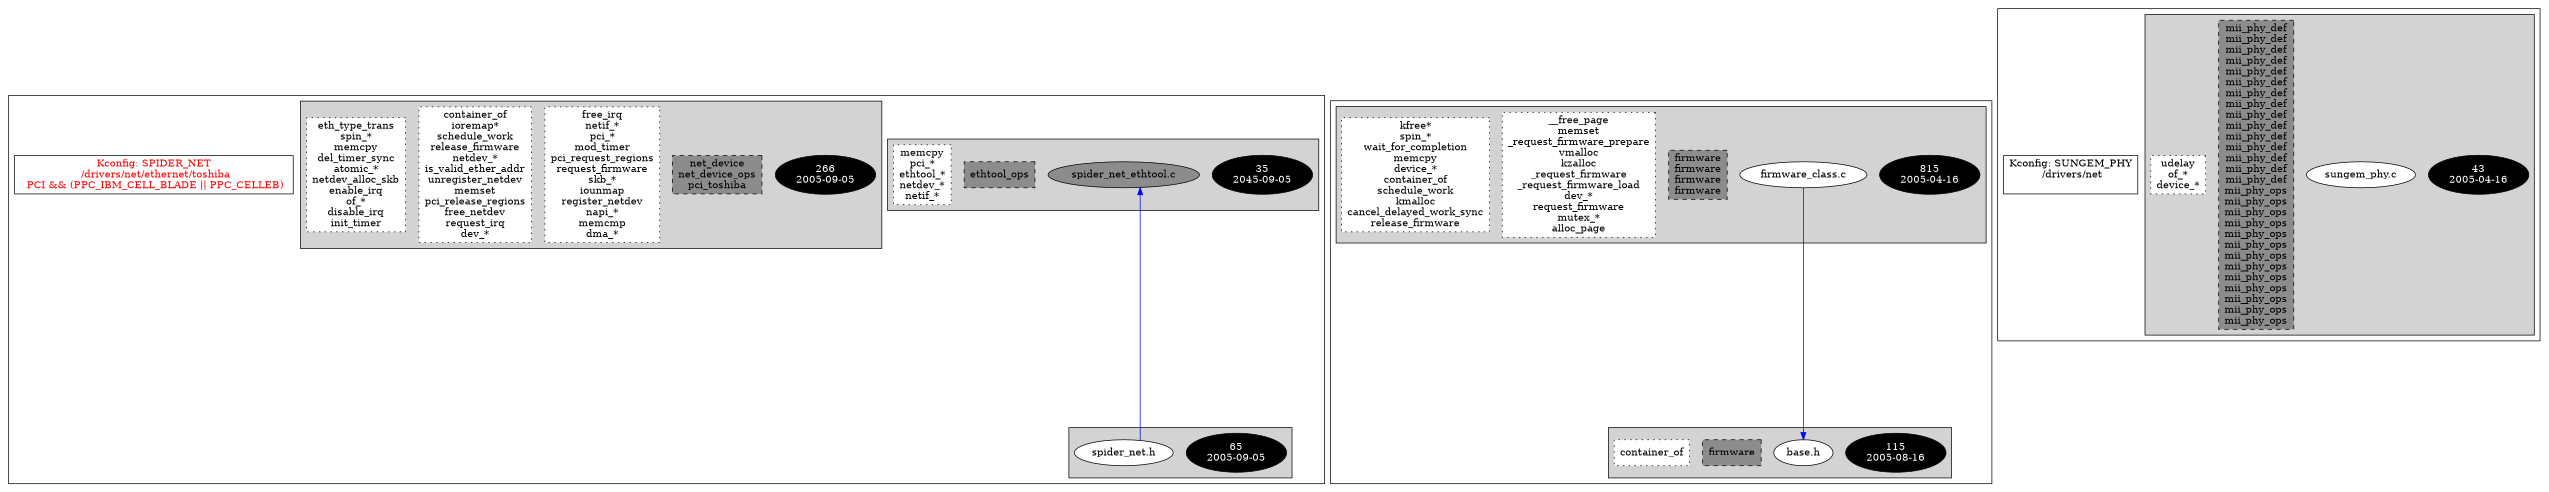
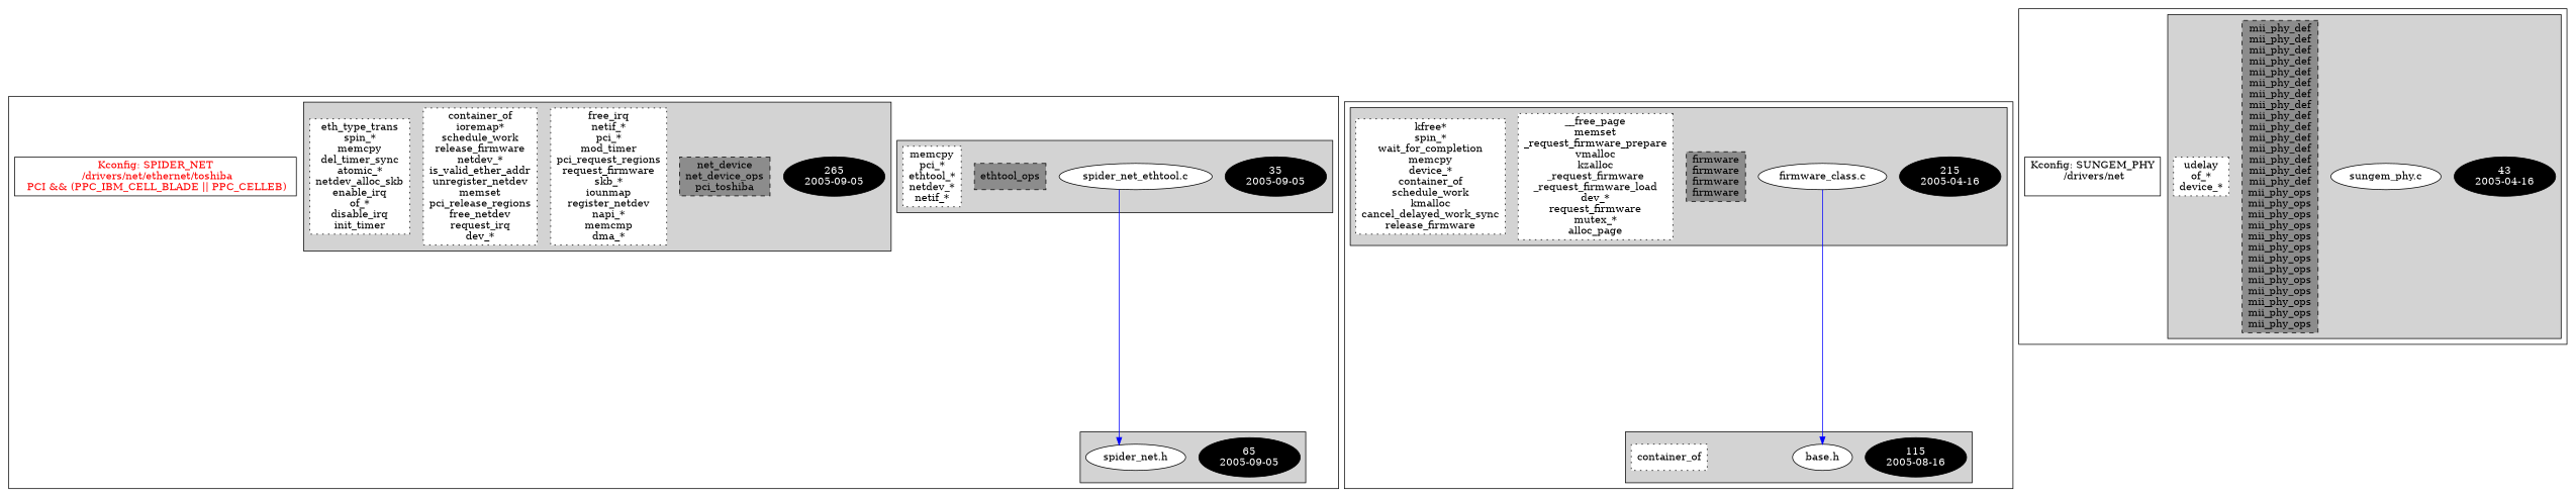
  digraph {
    ranksep=2
    splines=ortho
    node [fillcolor=white fontcolor=black style=filled shape=box]
    edge [color=blue]
-   n1 [fillcolor=black fontcolor=white label="35\n2045-09-05" shape=""]
-   n2 [fillcolor=grey55 label="spider_net_ethtool.c\n" shape=""]
+   n1 [fillcolor=black fontcolor=white label="35\n2005-09-05" shape=""]
+   n2 [label="spider_net_ethtool.c\n" shape=""]
    n3 [fillcolor=grey55 label="ethtool_ops\n" style="filled,dashed"]
    n4 [label="memcpy\npci_*\nethtool_*\nnetdev_*\nnetif_*\n" style="filled,dotted"]
    n5 [fillcolor=black fontcolor=white label="65\n2005-09-05" shape=""]
    n6 [label="spider_net.h\n" shape=""]
-   n7 [fillcolor=black fontcolor=white label="266\n2005-09-05" shape=""]
+   n7 [fillcolor=black fontcolor=white label="265\n2005-09-05" shape=""]
    n8 [fillcolor=grey55 label="net_device\nnet_device_ops\npci_toshiba\n" style="filled,dashed"]
    n9 [label="free_irq\nnetif_*\npci_*\nmod_timer\npci_request_regions\nrequest_firmware\nskb_*\niounmap\nregister_netdev\nnapi_*\nmemcmp\ndma_*\n" style="filled,dotted"]
    n10 [label="container_of\nioremap*\nschedule_work\nrelease_firmware\nnetdev_*\nis_valid_ether_addr\nunregister_netdev\nmemset\npci_release_regions\nfree_netdev\nrequest_irq\ndev_*\n" style="filled,dotted"]
    n11 [label="eth_type_trans\nspin_*\nmemcpy\ndel_timer_sync\natomic_*\nnetdev_alloc_skb\nenable_irq\nof_*\ndisable_irq\ninit_timer\n" style="filled,dotted"]
    n12 [fontcolor=red label="Kconfig: SPIDER_NET\n /drivers/net/ethernet/toshiba\n  PCI && (PPC_IBM_CELL_BLADE || PPC_CELLEB) " fillcolor="" style=""]
-   n13 [fillcolor=black fontcolor=white label="815\n2005-04-16" shape=""]
+   n13 [fillcolor=black fontcolor=white label="215\n2005-04-16" shape=""]
    n14 [label="firmware_class.c\n" shape=""]
    n15 [fillcolor=grey55 label="firmware\nfirmware\nfirmware\nfirmware\n" style="filled,dashed"]
    n16 [label="__free_page\nmemset\n_request_firmware_prepare\nvmalloc\nkzalloc\n_request_firmware\n_request_firmware_load\ndev_*\nrequest_firmware\nmutex_*\nalloc_page\n" style="filled,dotted"]
    n17 [label="kfree*\nspin_*\nwait_for_completion\nmemcpy\ndevice_*\ncontainer_of\nschedule_work\nkmalloc\ncancel_delayed_work_sync\nrelease_firmware\n" style="filled,dotted"]
    n18 [fillcolor=black fontcolor=white label="115\n2005-08-16" shape=""]
    n19 [label="base.h\n" shape=""]
-   n20 [fillcolor=grey55 label="firmware\n" style="filled,dashed"]
    n21 [label="container_of\n" style="filled,dotted"]
    n22 [fillcolor=black fontcolor=white label="43\n2005-04-16" shape=""]
    n23 [label="sungem_phy.c\n" shape=""]
    n24 [fillcolor=grey55 label="mii_phy_def\nmii_phy_def\nmii_phy_def\nmii_phy_def\nmii_phy_def\nmii_phy_def\nmii_phy_def\nmii_phy_def\nmii_phy_def\nmii_phy_def\nmii_phy_def\nmii_phy_def\nmii_phy_def\nmii_phy_def\nmii_phy_def\nmii_phy_ops\nmii_phy_ops\nmii_phy_ops\nmii_phy_ops\nmii_phy_ops\nmii_phy_ops\nmii_phy_ops\nmii_phy_ops\nmii_phy_ops\nmii_phy_ops\nmii_phy_ops\nmii_phy_ops\nmii_phy_ops\n" style="filled,dashed"]
    n25 [label="udelay\nof_*\ndevice_*\n" style="filled,dotted"]
    n26 [label="Kconfig: SUNGEM_PHY\n /drivers/net\n " fillcolor="" fontcolor="" style=""]
    subgraph cluster_1 {
      n12
      subgraph cluster_2 {
        style=filled
        n1
        n2
        n3
        n4
      }
      subgraph cluster_3 {
        style=filled
        n5
        n6
      }
      subgraph cluster_4 {
        style=filled
        n7
        n8
        n9
        n10
        n11
      }
    }
    subgraph cluster_5 {
      subgraph cluster_6 {
        style=filled
        n13
        n14
        n15
        n16
        n17
      }
      subgraph cluster_7 {
        style=filled
        n18
        n19
-       n20
        n21
      }
    }
    subgraph cluster_8 {
      n26
      subgraph cluster_9 {
        style=filled
        n22
        n23
        n24
        n25
      }
    }
-   n6 -> n2
+   n2 -> n6
    n14 -> n19
  }
